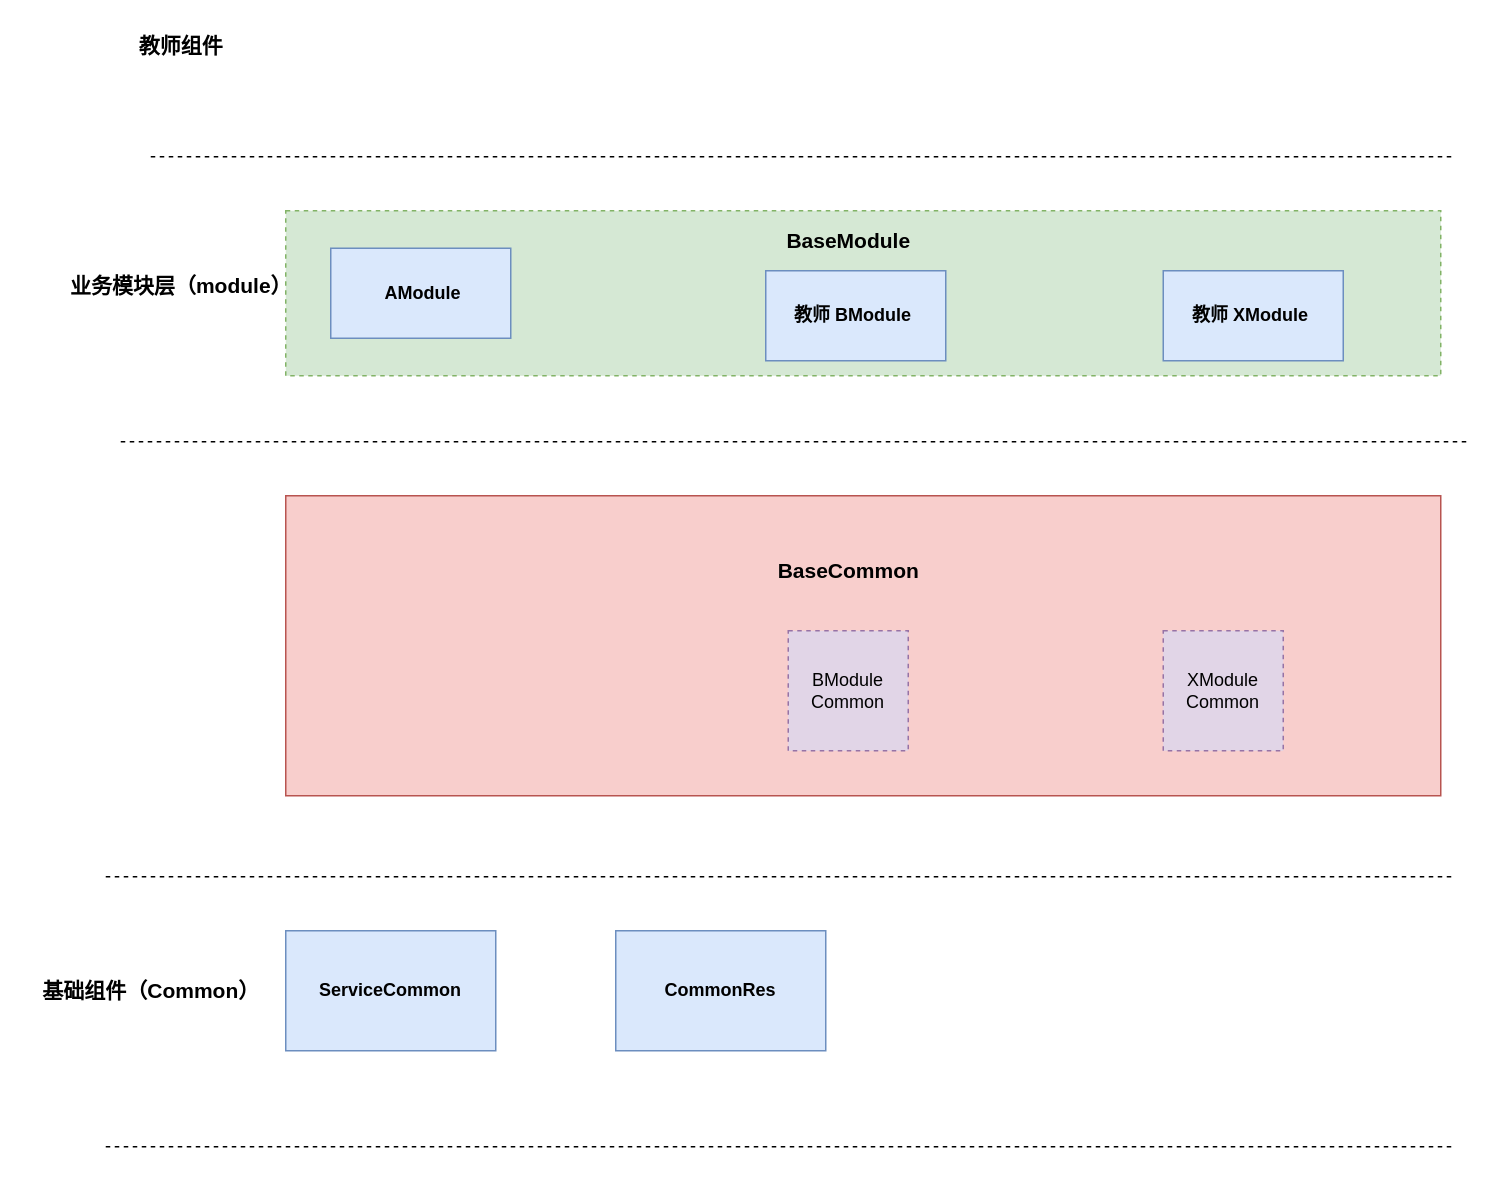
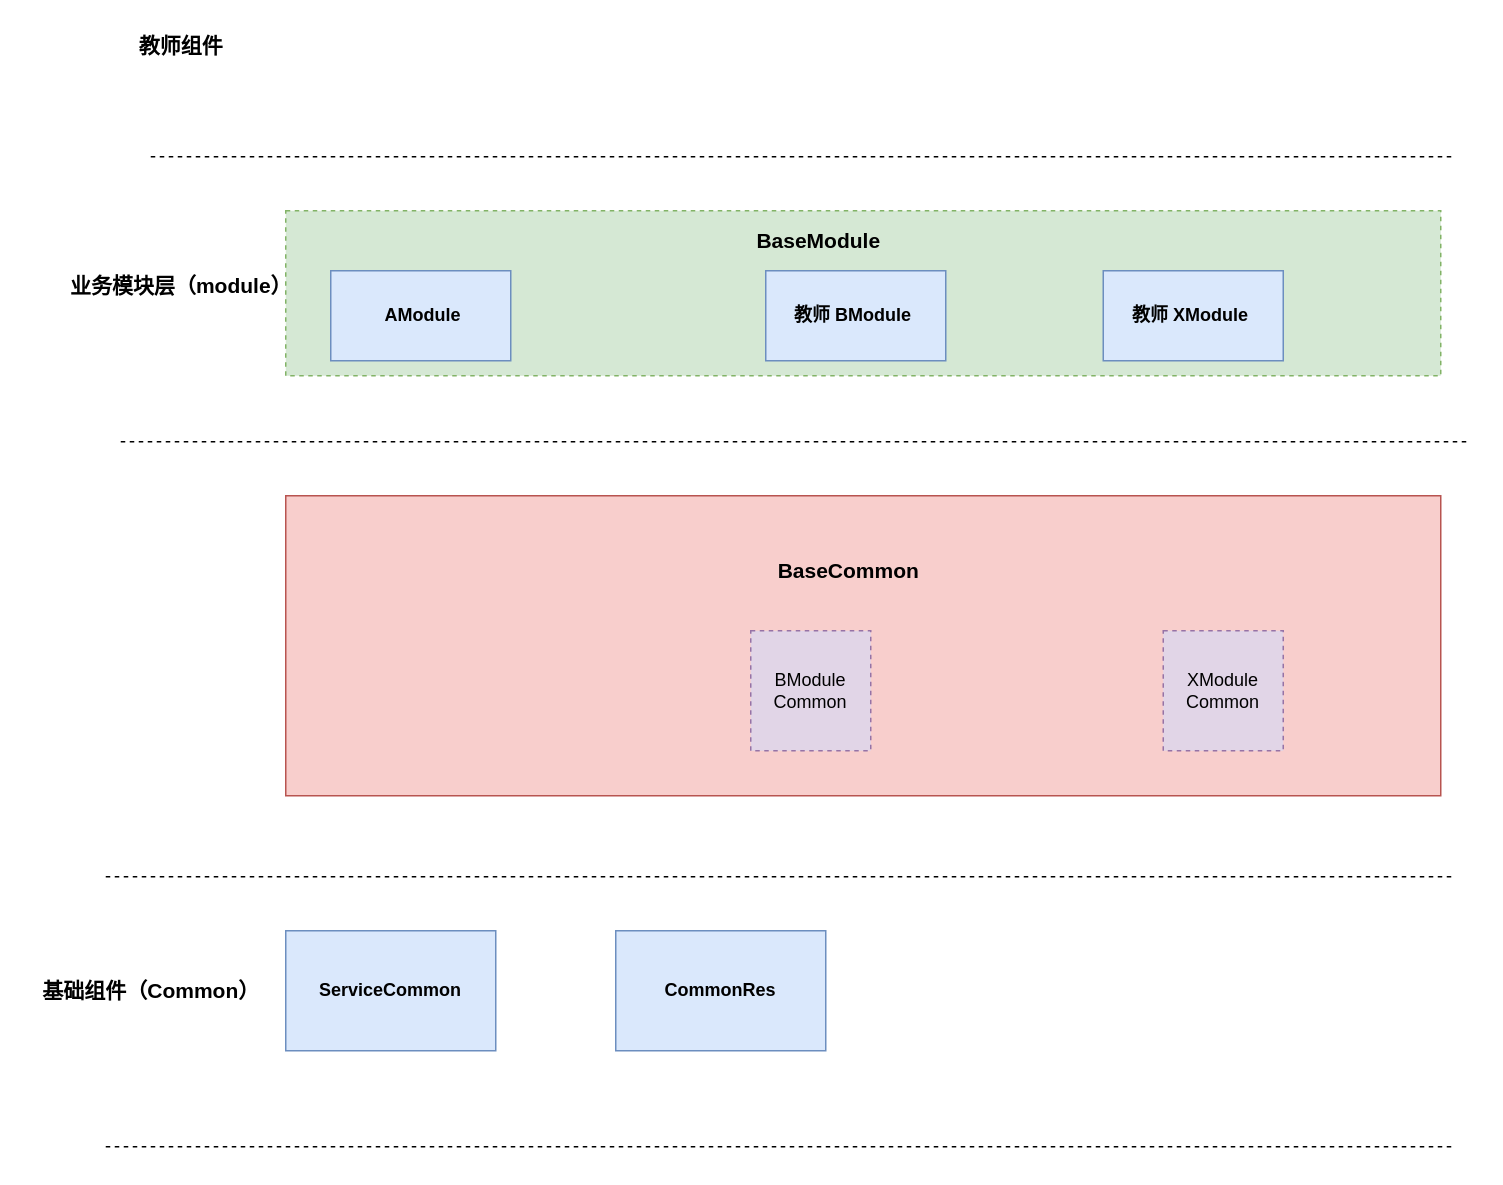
  <mxCell id="0" />
  <mxCell id="1" parent="0" />
  <mxCell id="2" value="" style="rounded=0;whiteSpace=wrap;html=1;dashed=1;fillColor=#d5e8d4;strokeColor=#82b366;" vertex="1" parent="1"><mxGeometry x="190" y="140" width="770" height="110" as="geometry" /></mxCell>
  <mxCell id="3" value="&lt;b&gt;&lt;font style=&quot;font-size: 14px&quot;&gt;教师组件&lt;/font&gt;&lt;/b&gt;" style="text;html=1;align=center;verticalAlign=middle;resizable=0;points=[];autosize=1;" vertex="1" parent="1"><mxGeometry x="85" y="20" width="70" height="20" as="geometry" /></mxCell>
  <mxCell id="4" value="&lt;span style=&quot;font-size: 14px&quot;&gt;&lt;b&gt;业务模块层（module）&lt;/b&gt;&lt;/span&gt;" style="text;html=1;align=center;verticalAlign=middle;resizable=0;points=[];autosize=1;" vertex="1" parent="1"><mxGeometry x="40" y="180" width="160" height="20" as="geometry" /></mxCell>
- <mxCell id="5" value="&lt;b&gt;&amp;nbsp;AModule&lt;/b&gt;" style="rounded=0;whiteSpace=wrap;html=1;fillColor=#dae8fc;strokeColor=#6c8ebf;" vertex="1" parent="1"><mxGeometry x="220" y="165" width="120" height="60" as="geometry" /></mxCell>
+ <mxCell id="5" value="&lt;b&gt;&amp;nbsp;AModule&lt;/b&gt;" style="rounded=0;whiteSpace=wrap;html=1;fillColor=#dae8fc;strokeColor=#6c8ebf;" vertex="1" parent="1"><mxGeometry x="220" y="180" width="120" height="60" as="geometry" /></mxCell>
  <mxCell id="6" value="&lt;b&gt;教师 BModule&lt;/b&gt;&amp;nbsp;" style="rounded=0;whiteSpace=wrap;html=1;fillColor=#dae8fc;strokeColor=#6c8ebf;fontStyle=1" vertex="1" parent="1"><mxGeometry x="510" y="180" width="120" height="60" as="geometry" /></mxCell>
- <mxCell id="7" value="&lt;b&gt;教师 XModule&lt;/b&gt;&amp;nbsp;" style="rounded=0;whiteSpace=wrap;html=1;fillColor=#dae8fc;strokeColor=#6c8ebf;fontStyle=1" vertex="1" parent="1"><mxGeometry x="775" y="180" width="120" height="60" as="geometry" /></mxCell>
+ <mxCell id="7" value="&lt;b&gt;教师 XModule&lt;/b&gt;&amp;nbsp;" style="rounded=0;whiteSpace=wrap;html=1;fillColor=#dae8fc;strokeColor=#6c8ebf;fontStyle=1" vertex="1" parent="1"><mxGeometry x="735" y="180" width="120" height="60" as="geometry" /></mxCell>
  <mxCell id="8" value="" style="line;strokeWidth=1;fillColor=none;align=left;verticalAlign=middle;spacingTop=-1;spacingLeft=3;spacingRight=3;rotatable=0;labelPosition=right;points=[];portConstraint=eastwest;dashed=1;" vertex="1" parent="1"><mxGeometry x="80" y="290" width="900" height="8" as="geometry" /></mxCell>
  <mxCell id="9" value="" style="line;strokeWidth=1;fillColor=none;align=left;verticalAlign=middle;spacingTop=-1;spacingLeft=3;spacingRight=3;rotatable=0;labelPosition=right;points=[];portConstraint=eastwest;dashed=1;" vertex="1" parent="1"><mxGeometry x="100" y="100" width="870" height="8" as="geometry" /></mxCell>
  <mxCell id="10" value="" style="rounded=0;whiteSpace=wrap;html=1;fillColor=#f8cecc;strokeColor=#b85450;" vertex="1" parent="1"><mxGeometry x="190" y="330" width="770" height="200" as="geometry" /></mxCell>
- <mxCell id="11" value="BModule Common" style="whiteSpace=wrap;html=1;aspect=fixed;dashed=1;fillColor=#e1d5e7;strokeColor=#9673a6;align=center;" vertex="1" parent="1"><mxGeometry x="525" y="420" width="80" height="80" as="geometry" /></mxCell>
+ <mxCell id="11" value="BModule Common" style="whiteSpace=wrap;html=1;aspect=fixed;dashed=1;fillColor=#e1d5e7;strokeColor=#9673a6;align=center;" vertex="1" parent="1"><mxGeometry x="500" y="420" width="80" height="80" as="geometry" /></mxCell>
  <mxCell id="12" value="XModule Common" style="whiteSpace=wrap;html=1;aspect=fixed;dashed=1;fillColor=#e1d5e7;strokeColor=#9673a6;align=center;" vertex="1" parent="1"><mxGeometry x="775" y="420" width="80" height="80" as="geometry" /></mxCell>
  <mxCell id="13" value="&lt;span style=&quot;font-size: 14px&quot;&gt;&lt;b&gt;BaseCommon&lt;/b&gt;&lt;/span&gt;" style="text;html=1;align=center;verticalAlign=middle;resizable=0;points=[];autosize=1;" vertex="1" parent="1"><mxGeometry x="510" y="370" width="110" height="20" as="geometry" /></mxCell>
  <mxCell id="14" value="&lt;span style=&quot;font-size: 14px&quot;&gt;&lt;b&gt;基础组件（Common）&lt;/b&gt;&lt;/span&gt;" style="text;html=1;align=center;verticalAlign=middle;resizable=0;points=[];autosize=1;" vertex="1" parent="1"><mxGeometry x="20" y="650" width="160" height="20" as="geometry" /></mxCell>
  <mxCell id="15" value="&lt;b&gt;ServiceCommon&lt;/b&gt;" style="rounded=0;whiteSpace=wrap;html=1;fillColor=#dae8fc;strokeColor=#6c8ebf;" vertex="1" parent="1"><mxGeometry x="190" y="620" width="140" height="80" as="geometry" /></mxCell>
- <mxCell id="16" value="&lt;span style=&quot;font-size: 14px&quot;&gt;&lt;b&gt;BaseModule&lt;/b&gt;&lt;/span&gt;" style="text;html=1;align=center;verticalAlign=middle;resizable=0;points=[];autosize=1;" vertex="1" parent="1"><mxGeometry x="515" y="150" width="100" height="20" as="geometry" /></mxCell>
+ <mxCell id="16" value="&lt;span style=&quot;font-size: 14px&quot;&gt;&lt;b&gt;BaseModule&lt;/b&gt;&lt;/span&gt;" style="text;html=1;align=center;verticalAlign=middle;resizable=0;points=[];autosize=1;" vertex="1" parent="1"><mxGeometry x="495" y="150" width="100" height="20" as="geometry" /></mxCell>
  <mxCell id="17" value="&lt;b&gt;CommonRes&lt;/b&gt;" style="rounded=0;whiteSpace=wrap;html=1;fillColor=#dae8fc;strokeColor=#6c8ebf;" vertex="1" parent="1"><mxGeometry x="410" y="620" width="140" height="80" as="geometry" /></mxCell>
  <mxCell id="18" value="" style="line;strokeWidth=1;fillColor=none;align=left;verticalAlign=middle;spacingTop=-1;spacingLeft=3;spacingRight=3;rotatable=0;labelPosition=right;points=[];portConstraint=eastwest;dashed=1;" vertex="1" parent="1"><mxGeometry x="70" y="580" width="900" height="8" as="geometry" /></mxCell>
  <mxCell id="19" value="" style="line;strokeWidth=1;fillColor=none;align=left;verticalAlign=middle;spacingTop=-1;spacingLeft=3;spacingRight=3;rotatable=0;labelPosition=right;points=[];portConstraint=eastwest;dashed=1;" vertex="1" parent="1"><mxGeometry x="70" y="760" width="900" height="8" as="geometry" /></mxCell>
